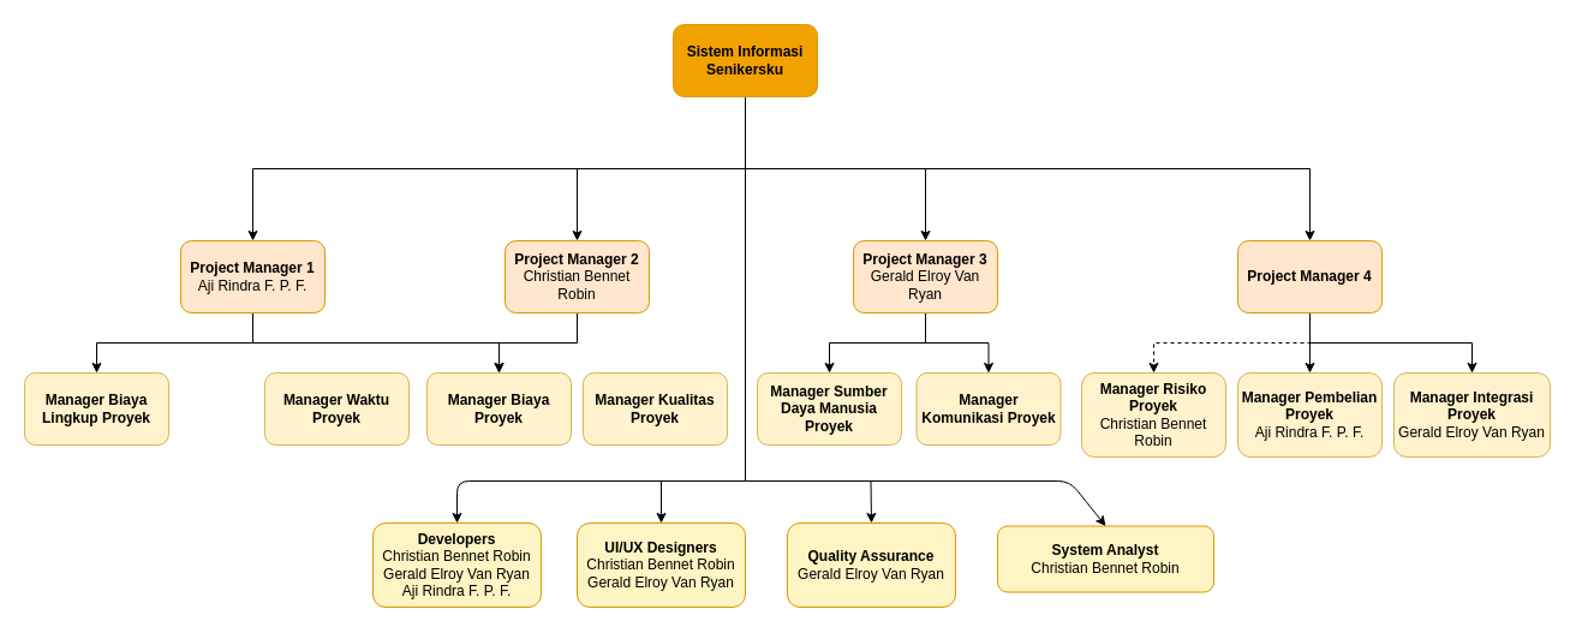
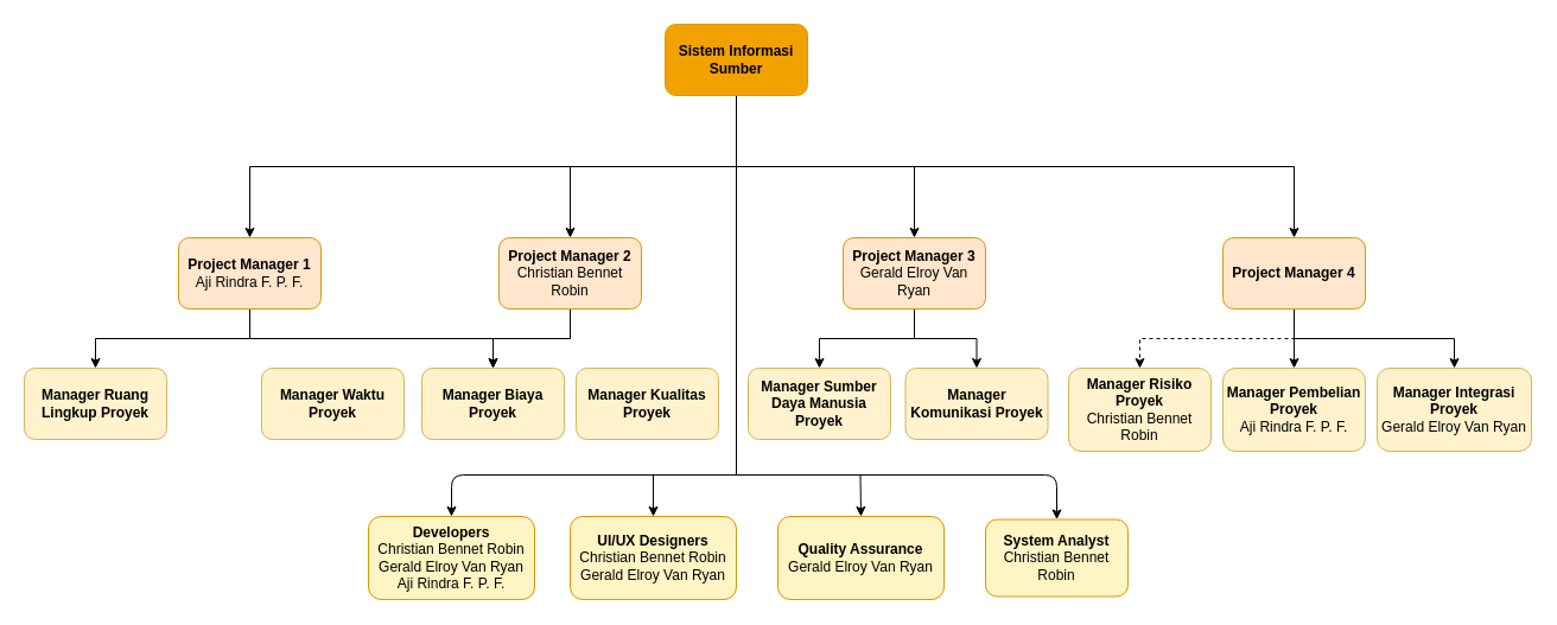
  <mxCell id="0" />
  <mxCell id="1" parent="0" />
  <mxCell id="2" style="edgeStyle=elbowEdgeStyle;rounded=0;orthogonalLoop=1;jettySize=auto;elbow=vertical;html=1;entryX=0.5;entryY=0;entryDx=0;entryDy=0;" parent="1" source="4" target="19" edge="1"><mxGeometry relative="1" as="geometry" /></mxCell>
  <mxCell id="3" style="edgeStyle=elbowEdgeStyle;rounded=0;orthogonalLoop=1;jettySize=auto;elbow=vertical;html=1;" parent="1" source="4" target="21" edge="1"><mxGeometry relative="1" as="geometry" /></mxCell>
  <mxCell id="4" value="Project Manager 1&lt;br&gt;&lt;span style=&quot;font-weight: normal&quot;&gt;Aji Rindra F. P. F.&lt;/span&gt;" style="rounded=1;whiteSpace=wrap;html=1;fontStyle=1;fillColor=#ffe6cc;strokeColor=#d79b00;" parent="1" vertex="1"><mxGeometry x="150" y="200" width="120" height="60" as="geometry" /></mxCell>
  <mxCell id="5" style="rounded=0;orthogonalLoop=1;jettySize=auto;html=1;entryX=0.5;entryY=0;entryDx=0;entryDy=0;edgeStyle=elbowEdgeStyle;elbow=vertical;" parent="1" source="9" target="4" edge="1"><mxGeometry relative="1" as="geometry" /></mxCell>
  <mxCell id="6" style="edgeStyle=elbowEdgeStyle;rounded=0;orthogonalLoop=1;jettySize=auto;elbow=vertical;html=1;entryX=0.5;entryY=0;entryDx=0;entryDy=0;" parent="1" source="9" target="11" edge="1"><mxGeometry relative="1" as="geometry" /></mxCell>
  <mxCell id="7" style="edgeStyle=elbowEdgeStyle;rounded=0;orthogonalLoop=1;jettySize=auto;elbow=vertical;html=1;entryX=0.5;entryY=0;entryDx=0;entryDy=0;" parent="1" source="9" target="18" edge="1"><mxGeometry relative="1" as="geometry" /></mxCell>
  <mxCell id="8" style="edgeStyle=elbowEdgeStyle;rounded=0;orthogonalLoop=1;jettySize=auto;elbow=vertical;html=1;entryX=0.5;entryY=0;entryDx=0;entryDy=0;" parent="1" source="9" target="15" edge="1"><mxGeometry relative="1" as="geometry" /></mxCell>
- <mxCell id="9" value="Sistem Informasi&lt;br&gt;Senikersku" style="rounded=1;whiteSpace=wrap;html=1;fontStyle=1;fillColor=#F2A200;strokeColor=#d79b00;" parent="1" vertex="1"><mxGeometry x="560" y="20" width="120" height="60" as="geometry" /></mxCell>
+ <mxCell id="9" value="Sistem Informasi&lt;br&gt;Sumber" style="rounded=1;whiteSpace=wrap;html=1;fontStyle=1;fillColor=#F2A200;strokeColor=#d79b00;" parent="1" vertex="1"><mxGeometry x="560" y="20" width="120" height="60" as="geometry" /></mxCell>
  <mxCell id="10" style="edgeStyle=elbowEdgeStyle;rounded=0;orthogonalLoop=1;jettySize=auto;elbow=vertical;html=1;entryX=0.5;entryY=0;entryDx=0;entryDy=0;" parent="1" source="11" target="21" edge="1"><mxGeometry relative="1" as="geometry" /></mxCell>
  <mxCell id="11" value="Project Manager 2&lt;br&gt;&lt;span style=&quot;font-weight: normal&quot;&gt;Christian Bennet Robin&lt;/span&gt;" style="rounded=1;whiteSpace=wrap;html=1;fontStyle=1;fillColor=#ffe6cc;strokeColor=#d79b00;" parent="1" vertex="1"><mxGeometry x="420" y="200" width="120" height="60" as="geometry" /></mxCell>
  <mxCell id="12" style="edgeStyle=elbowEdgeStyle;rounded=0;orthogonalLoop=1;jettySize=auto;elbow=vertical;html=1;entryX=0.5;entryY=0;entryDx=0;entryDy=0;" parent="1" source="15" target="26" edge="1"><mxGeometry relative="1" as="geometry" /></mxCell>
  <mxCell id="13" style="edgeStyle=elbowEdgeStyle;rounded=0;orthogonalLoop=1;jettySize=auto;elbow=vertical;html=1;entryX=0.5;entryY=0;entryDx=0;entryDy=0;dashed=1;" parent="1" source="15" target="25" edge="1"><mxGeometry relative="1" as="geometry" /></mxCell>
  <mxCell id="14" style="edgeStyle=elbowEdgeStyle;rounded=0;orthogonalLoop=1;jettySize=auto;elbow=vertical;html=1;entryX=0.5;entryY=0;entryDx=0;entryDy=0;" parent="1" source="15" target="27" edge="1"><mxGeometry relative="1" as="geometry" /></mxCell>
  <mxCell id="15" value="Project Manager 4&lt;br&gt;" style="rounded=1;whiteSpace=wrap;html=1;fontStyle=1;fillColor=#ffe6cc;strokeColor=#d79b00;" parent="1" vertex="1"><mxGeometry x="1030" y="200" width="120" height="60" as="geometry" /></mxCell>
  <mxCell id="16" style="edgeStyle=elbowEdgeStyle;rounded=0;orthogonalLoop=1;jettySize=auto;elbow=vertical;html=1;entryX=0.5;entryY=0;entryDx=0;entryDy=0;" parent="1" source="18" target="23" edge="1"><mxGeometry relative="1" as="geometry" /></mxCell>
  <mxCell id="17" style="edgeStyle=elbowEdgeStyle;rounded=0;orthogonalLoop=1;jettySize=auto;elbow=vertical;html=1;entryX=0.5;entryY=0;entryDx=0;entryDy=0;" parent="1" source="18" target="24" edge="1"><mxGeometry relative="1" as="geometry" /></mxCell>
  <mxCell id="18" value="Project Manager 3&lt;br&gt;&lt;span style=&quot;font-weight: normal&quot;&gt;Gerald Elroy Van Ryan&lt;/span&gt;" style="rounded=1;whiteSpace=wrap;html=1;fontStyle=1;fillColor=#ffe6cc;strokeColor=#d79b00;" parent="1" vertex="1"><mxGeometry x="710" y="200" width="120" height="60" as="geometry" /></mxCell>
- <mxCell id="19" value="Manager Biaya Lingkup Proyek" style="rounded=1;whiteSpace=wrap;html=1;fontStyle=1;fillColor=#fff2cc;strokeColor=#d6b656;" parent="1" vertex="1"><mxGeometry x="20" y="310" width="120" height="60" as="geometry" /></mxCell>
+ <mxCell id="19" value="Manager Ruang Lingkup Proyek" style="rounded=1;whiteSpace=wrap;html=1;fontStyle=1;fillColor=#fff2cc;strokeColor=#d6b656;" parent="1" vertex="1"><mxGeometry x="20" y="310" width="120" height="60" as="geometry" /></mxCell>
  <mxCell id="20" value="Manager Waktu Proyek" style="rounded=1;whiteSpace=wrap;html=1;fontStyle=1;fillColor=#fff2cc;strokeColor=#d6b656;" parent="1" vertex="1"><mxGeometry x="220" y="310" width="120" height="60" as="geometry" /></mxCell>
  <mxCell id="21" value="Manager Biaya Proyek" style="rounded=1;whiteSpace=wrap;html=1;fontStyle=1;fillColor=#fff2cc;strokeColor=#d6b656;" parent="1" vertex="1"><mxGeometry x="355" y="310" width="120" height="60" as="geometry" /></mxCell>
  <mxCell id="22" value="Manager Kualitas Proyek" style="rounded=1;whiteSpace=wrap;html=1;fontStyle=1;fillColor=#fff2cc;strokeColor=#d6b656;" parent="1" vertex="1"><mxGeometry x="485" y="310" width="120" height="60" as="geometry" /></mxCell>
  <mxCell id="23" value="Manager Sumber Daya Manusia Proyek" style="rounded=1;whiteSpace=wrap;html=1;fontStyle=1;fillColor=#fff2cc;strokeColor=#d6b656;" parent="1" vertex="1"><mxGeometry x="630" y="310" width="120" height="60" as="geometry" /></mxCell>
  <mxCell id="24" value="Manager Komunikasi Proyek" style="rounded=1;whiteSpace=wrap;html=1;fontStyle=1;fillColor=#fff2cc;strokeColor=#d6b656;" parent="1" vertex="1"><mxGeometry x="762.5" y="310" width="120" height="60" as="geometry" /></mxCell>
  <mxCell id="25" value="Manager Risiko Proyek&lt;br&gt;&lt;span style=&quot;font-weight: 400&quot;&gt;Christian Bennet Robin&lt;/span&gt;" style="rounded=1;whiteSpace=wrap;html=1;fontStyle=1;fillColor=#fff2cc;strokeColor=#d6b656;" parent="1" vertex="1"><mxGeometry x="900" y="310" width="120" height="70" as="geometry" /></mxCell>
  <mxCell id="26" value="Manager Pembelian Proyek&lt;br&gt;&lt;span style=&quot;font-weight: 400&quot;&gt;Aji Rindra F. P. F.&lt;/span&gt;" style="rounded=1;whiteSpace=wrap;html=1;fontStyle=1;fillColor=#fff2cc;strokeColor=#d6b656;" parent="1" vertex="1"><mxGeometry x="1030" y="310" width="120" height="70" as="geometry" /></mxCell>
  <mxCell id="27" value="Manager Integrasi Proyek&lt;br&gt;&lt;span style=&quot;font-weight: 400&quot;&gt;Gerald Elroy Van Ryan&lt;/span&gt;" style="rounded=1;whiteSpace=wrap;html=1;fontStyle=1;fillColor=#fff2cc;strokeColor=#d6b656;" parent="1" vertex="1"><mxGeometry x="1160" y="310" width="130" height="70" as="geometry" /></mxCell>
  <mxCell id="28" value="Quality Assurance&lt;br&gt;&lt;span style=&quot;font-weight: 400&quot;&gt;Gerald Elroy Van Ryan&lt;/span&gt;" style="rounded=1;whiteSpace=wrap;html=1;fontStyle=1;fillColor=#FFF4C3;strokeColor=#d79b00;" parent="1" vertex="1"><mxGeometry x="655" y="435" width="140" height="70" as="geometry" /></mxCell>
  <mxCell id="29" value="Developers&lt;br&gt;&lt;span style=&quot;font-weight: 400&quot;&gt;Christian Bennet Robin&lt;br&gt;&lt;/span&gt;&lt;span style=&quot;font-weight: 400&quot;&gt;Gerald Elroy Van Ryan&lt;br&gt;Aji Rindra F. P. F.&lt;br&gt;&lt;/span&gt;" style="rounded=1;whiteSpace=wrap;html=1;fontStyle=1;fillColor=#FFF4C3;strokeColor=#d79b00;" parent="1" vertex="1"><mxGeometry x="310" y="435" width="140" height="70" as="geometry" /></mxCell>
- <mxCell id="30" value="System Analyst&lt;br&gt;&lt;span style=&quot;font-weight: 400&quot;&gt;Christian Bennet Robin&lt;/span&gt;" style="rounded=1;whiteSpace=wrap;html=1;fontStyle=1;fillColor=#FFF4C3;strokeColor=#d79b00;" parent="1" vertex="1"><mxGeometry x="830" y="437.5" width="180" height="55" as="geometry" /></mxCell>
+ <mxCell id="30" value="System Analyst&lt;br&gt;&lt;span style=&quot;font-weight: 400&quot;&gt;Christian Bennet Robin&lt;/span&gt;" style="rounded=1;whiteSpace=wrap;html=1;fontStyle=1;fillColor=#FFF4C3;strokeColor=#d79b00;" parent="1" vertex="1"><mxGeometry x="830" y="437.5" width="120" height="65" as="geometry" /></mxCell>
  <mxCell id="31" value="UI/UX Designers&lt;br&gt;&lt;span style=&quot;font-weight: 400&quot;&gt;Christian Bennet Robin&lt;br&gt;&lt;/span&gt;&lt;span style=&quot;font-weight: 400&quot;&gt;Gerald Elroy Van Ryan&lt;/span&gt;" style="rounded=1;whiteSpace=wrap;html=1;fontStyle=1;fillColor=#FFF4C3;strokeColor=#d79b00;" vertex="1" parent="1"><mxGeometry x="480" y="435" width="140" height="70" as="geometry" /></mxCell>
  <mxCell id="32" value="" style="endArrow=none;html=1;" edge="1" parent="1"><mxGeometry width="50" height="50" relative="1" as="geometry"><mxPoint x="620" y="400" as="sourcePoint" /><mxPoint x="620" y="140" as="targetPoint" /></mxGeometry></mxCell>
  <mxCell id="33" value="" style="endArrow=classic;html=1;entryX=0.5;entryY=0;entryDx=0;entryDy=0;" edge="1" parent="1" target="28"><mxGeometry width="50" height="50" relative="1" as="geometry"><mxPoint x="724.5" y="400" as="sourcePoint" /><mxPoint x="724.5" y="430" as="targetPoint" /></mxGeometry></mxCell>
  <mxCell id="34" value="" style="endArrow=classic;html=1;entryX=0.5;entryY=0;entryDx=0;entryDy=0;" edge="1" parent="1" target="31"><mxGeometry width="50" height="50" relative="1" as="geometry"><mxPoint x="550" y="400" as="sourcePoint" /><mxPoint x="595" y="359.5" as="targetPoint" /></mxGeometry></mxCell>
  <mxCell id="35" value="" style="endArrow=classic;html=1;entryX=0.5;entryY=0;entryDx=0;entryDy=0;" edge="1" parent="1" target="30"><mxGeometry width="50" height="50" relative="1" as="geometry"><mxPoint x="620" y="400" as="sourcePoint" /><mxPoint x="710" y="370" as="targetPoint" /><Array as="points"><mxPoint x="890" y="400" /></Array></mxGeometry></mxCell>
  <mxCell id="36" value="" style="endArrow=classic;html=1;entryX=0.5;entryY=0;entryDx=0;entryDy=0;" edge="1" parent="1" target="29"><mxGeometry width="50" height="50" relative="1" as="geometry"><mxPoint x="620" y="400" as="sourcePoint" /><mxPoint x="70" y="530" as="targetPoint" /><Array as="points"><mxPoint x="380" y="400" /></Array></mxGeometry></mxCell>
